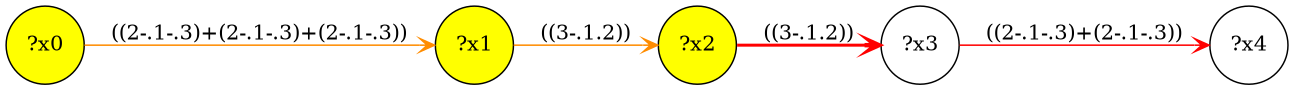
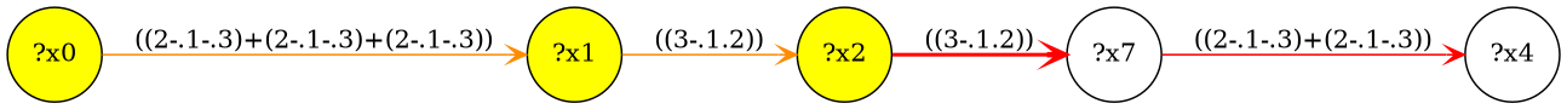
  digraph {
    rankdir=LR
    node [fillcolor=yellow shape=circle style="filled,"]
    edge [arrowhead=vee color=darkorange style=solid]
    n1 [label="?x0"]
    n2 [label="?x1"]
    n3 [label="?x2"]
-   n4 [label="?x3" fillcolor="" style=""]
+   n4 [label="?x7" fillcolor="" style=""]
    n5 [label="?x4" fillcolor="" style=""]
    n1 -> n2 [label="((2-.1-.3)+(2-.1-.3)+(2-.1-.3))"]
    n2 -> n3 [label="((3-.1.2))"]
    n3 -> n4 [color=red label="((3-.1.2))" style=bold]
    n4 -> n5 [color=red label="((2-.1-.3)+(2-.1-.3))"]
  }
